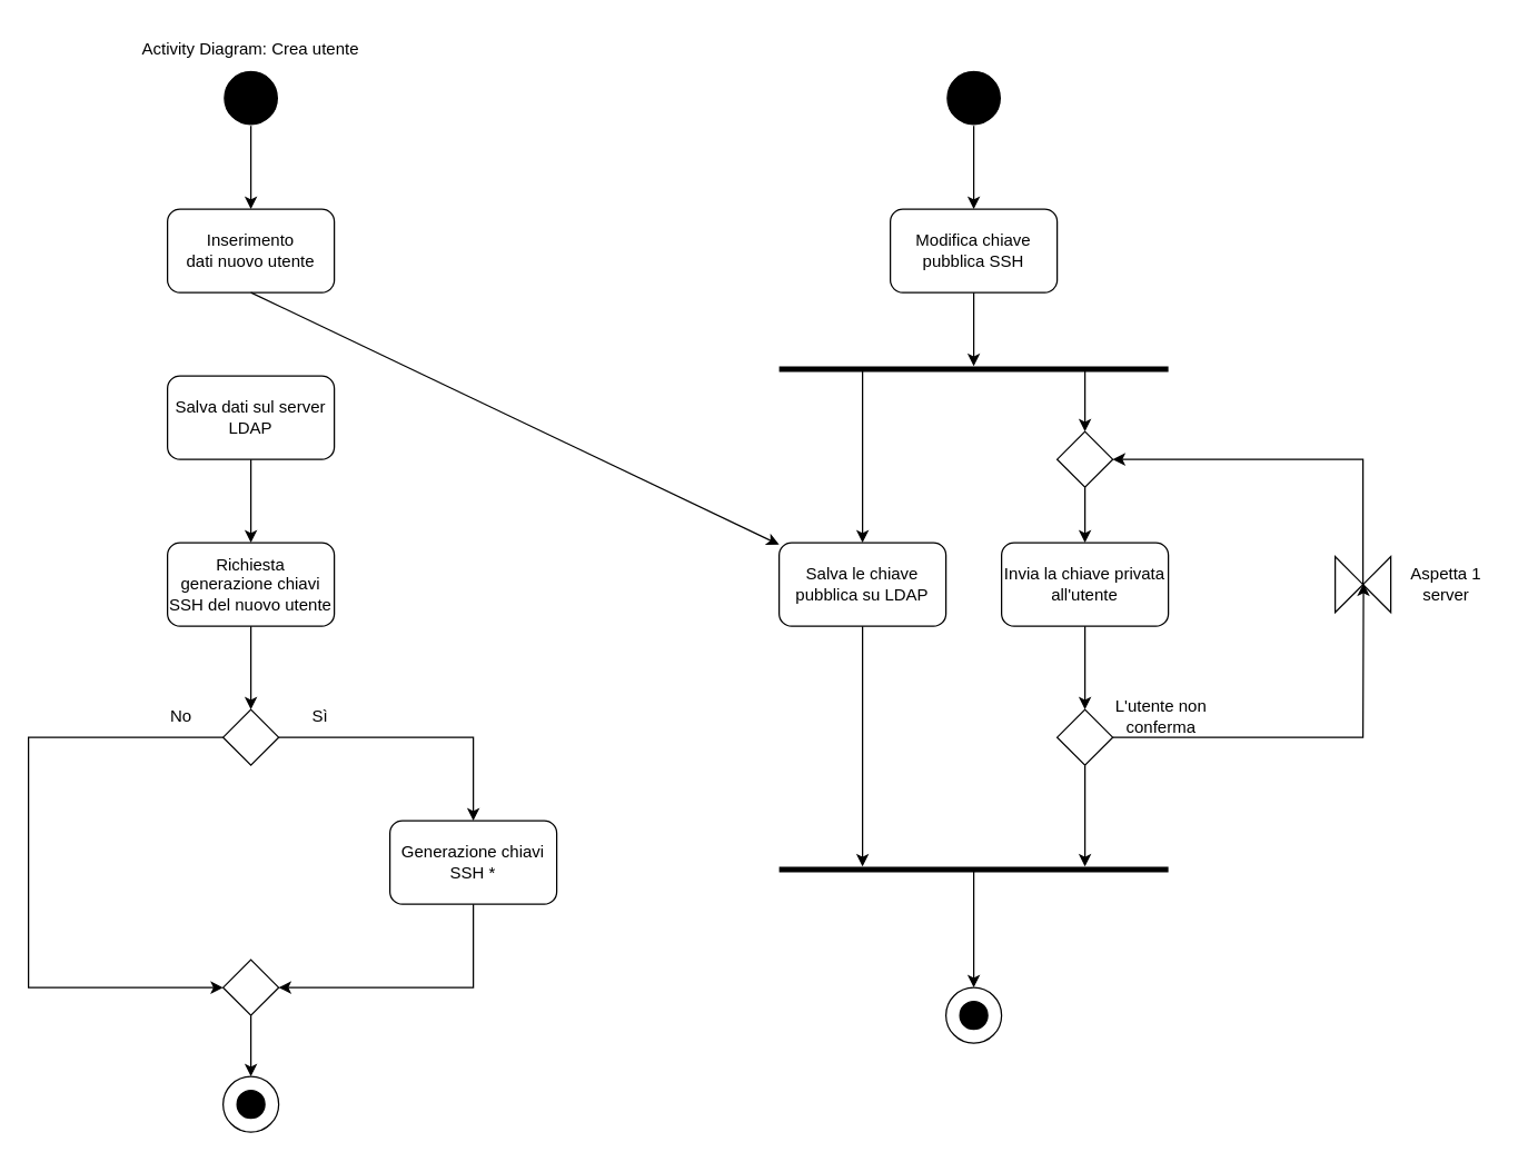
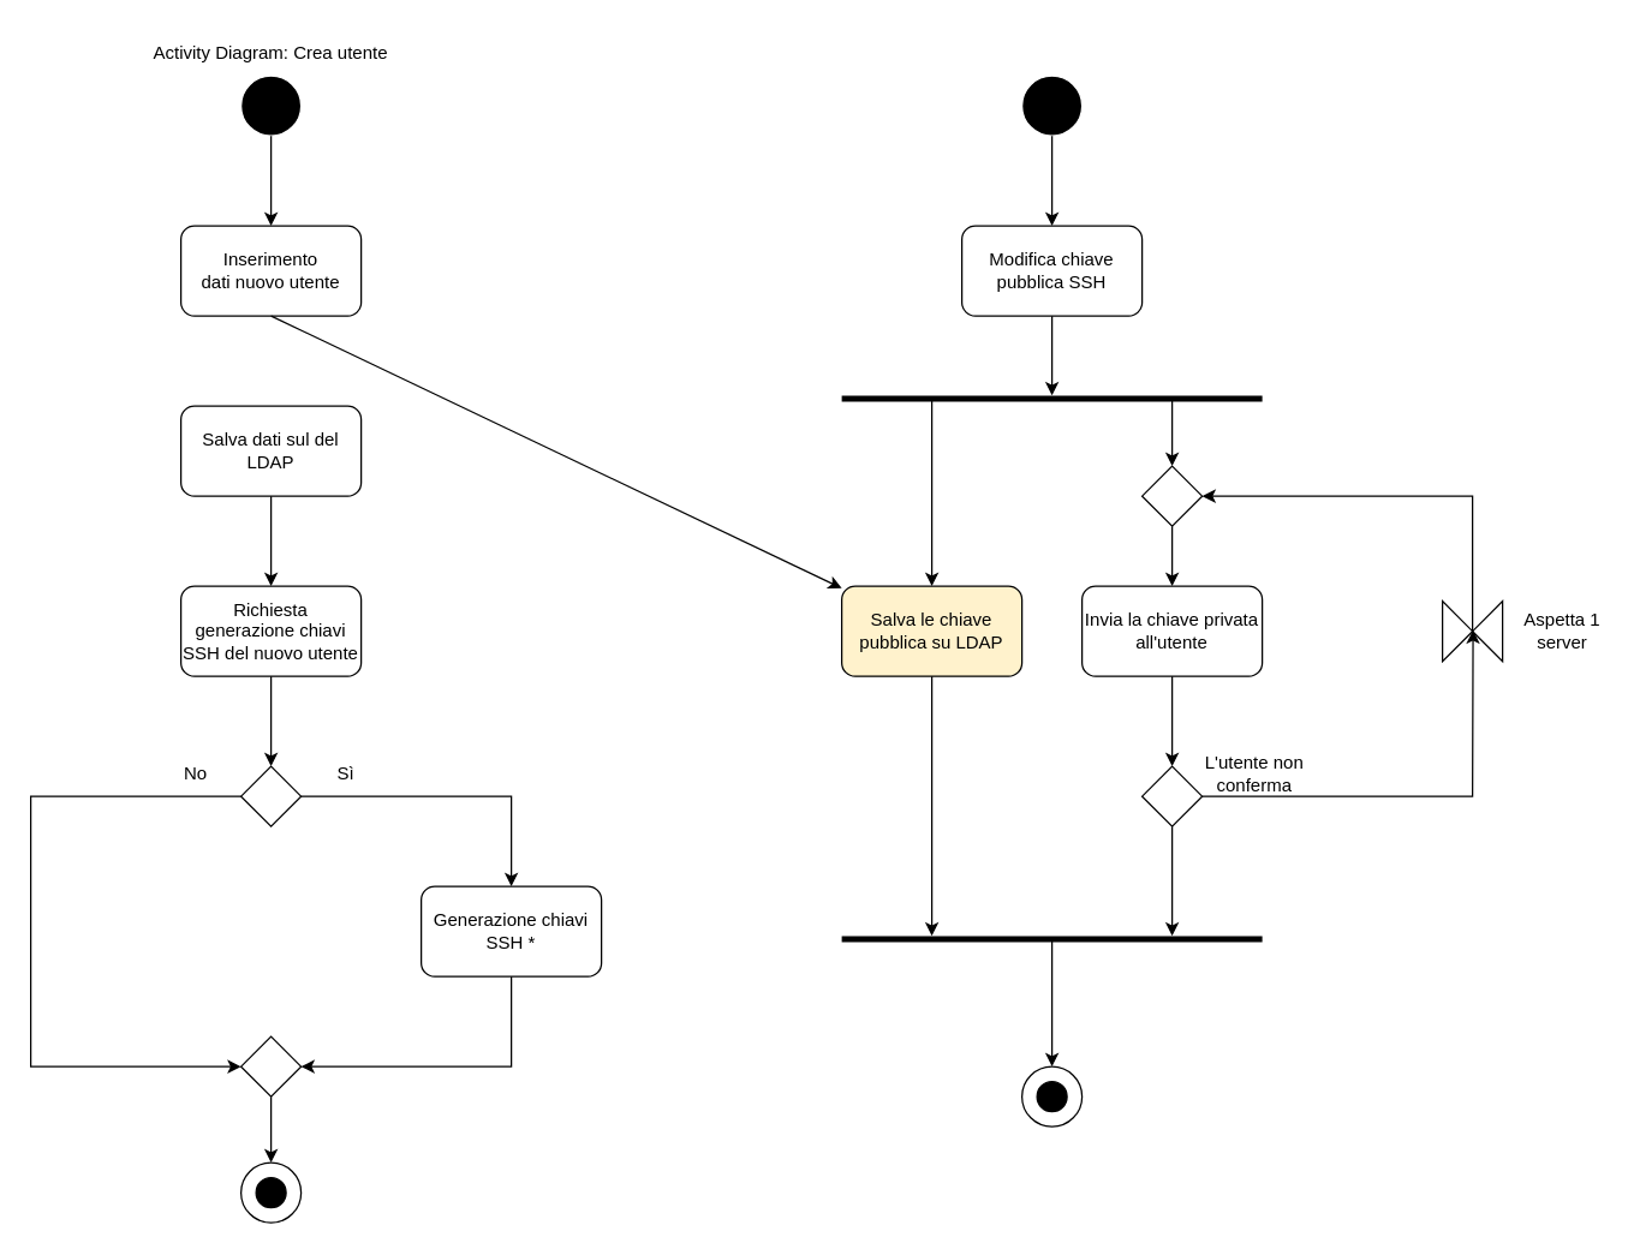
  <mxCell id="0" />
  <mxCell id="1" parent="0" />
  <mxCell id="2" value="" style="ellipse;whiteSpace=wrap;html=1;aspect=fixed;fillStyle=auto;fillColor=#000000;strokeColor=#FFFFFF;" vertex="1" parent="1"><mxGeometry x="160" y="50" width="40" height="40" as="geometry" /></mxCell>
  <mxCell id="3" value="&lt;div&gt;Inserimento&lt;/div&gt;&lt;div&gt;dati nuovo utente&lt;/div&gt;" style="rounded=1;whiteSpace=wrap;html=1;" vertex="1" parent="1"><mxGeometry x="120" y="150" width="120" height="60" as="geometry" /></mxCell>
  <mxCell id="4" value="" style="endArrow=classic;html=1;rounded=0;exitX=0.5;exitY=1;exitDx=0;exitDy=0;entryX=0.5;entryY=0;entryDx=0;entryDy=0;" edge="1" parent="1" source="2" target="3"><mxGeometry width="50" height="50" relative="1" as="geometry"><mxPoint x="50" y="110" as="sourcePoint" /><mxPoint x="100" y="60" as="targetPoint" /></mxGeometry></mxCell>
- <mxCell id="5" value="Salva dati sul server LDAP" style="rounded=1;whiteSpace=wrap;html=1;" vertex="1" parent="1"><mxGeometry x="120" y="270" width="120" height="60" as="geometry" /></mxCell>
+ <mxCell id="5" value="Salva dati sul del LDAP" style="rounded=1;whiteSpace=wrap;html=1;" vertex="1" parent="1"><mxGeometry x="120" y="270" width="120" height="60" as="geometry" /></mxCell>
  <mxCell id="6" value="" style="endArrow=classic;html=1;rounded=0;exitX=0.5;exitY=1;exitDx=0;exitDy=0;" edge="1" parent="1" source="3" target="26"><mxGeometry width="50" height="50" relative="1" as="geometry"><mxPoint x="90" y="250" as="sourcePoint" /><mxPoint x="140" y="200" as="targetPoint" /></mxGeometry></mxCell>
  <mxCell id="7" value="" style="endArrow=classic;html=1;rounded=0;exitX=0.5;exitY=1;exitDx=0;exitDy=0;" edge="1" parent="1" source="5"><mxGeometry width="50" height="50" relative="1" as="geometry"><mxPoint x="280" y="490" as="sourcePoint" /><mxPoint x="180" y="390" as="targetPoint" /></mxGeometry></mxCell>
  <mxCell id="8" value="Richiesta generazione chiavi SSH del nuovo utente" style="rounded=1;whiteSpace=wrap;html=1;" vertex="1" parent="1"><mxGeometry x="120" y="390" width="120" height="60" as="geometry" /></mxCell>
  <mxCell id="9" value="" style="endArrow=classic;html=1;rounded=0;exitX=0.5;exitY=1;exitDx=0;exitDy=0;entryX=0.5;entryY=0;entryDx=0;entryDy=0;" edge="1" parent="1" source="8" target="10"><mxGeometry width="50" height="50" relative="1" as="geometry"><mxPoint x="160" y="590" as="sourcePoint" /><mxPoint x="180" y="550" as="targetPoint" /></mxGeometry></mxCell>
  <mxCell id="10" value="" style="rhombus;whiteSpace=wrap;html=1;" vertex="1" parent="1"><mxGeometry x="160" y="510" width="40" height="40" as="geometry" /></mxCell>
  <mxCell id="11" value="" style="endArrow=classic;html=1;rounded=0;exitX=1;exitY=0.5;exitDx=0;exitDy=0;entryX=0.5;entryY=0;entryDx=0;entryDy=0;" edge="1" parent="1" source="10" target="14"><mxGeometry width="50" height="50" relative="1" as="geometry"><mxPoint x="340" y="570" as="sourcePoint" /><mxPoint x="360" y="530" as="targetPoint" /><Array as="points"><mxPoint x="340" y="530" /></Array></mxGeometry></mxCell>
  <mxCell id="12" value="" style="endArrow=classic;html=1;rounded=0;exitX=0;exitY=0.5;exitDx=0;exitDy=0;entryX=0;entryY=0.5;entryDx=0;entryDy=0;" edge="1" parent="1" source="10" target="13"><mxGeometry width="50" height="50" relative="1" as="geometry"><mxPoint x="90" y="560" as="sourcePoint" /><mxPoint x="150" y="650" as="targetPoint" /><Array as="points"><mxPoint x="20" y="530" /><mxPoint x="20" y="710" /></Array></mxGeometry></mxCell>
  <mxCell id="13" value="" style="rhombus;whiteSpace=wrap;html=1;" vertex="1" parent="1"><mxGeometry x="160" y="690" width="40" height="40" as="geometry" /></mxCell>
  <mxCell id="14" value="Generazione chiavi SSH *" style="rounded=1;whiteSpace=wrap;html=1;" vertex="1" parent="1"><mxGeometry x="280" y="590" width="120" height="60" as="geometry" /></mxCell>
  <mxCell id="15" value="" style="endArrow=classic;html=1;rounded=0;exitX=0.5;exitY=1;exitDx=0;exitDy=0;entryX=1;entryY=0.5;entryDx=0;entryDy=0;" edge="1" parent="1" source="14" target="13"><mxGeometry width="50" height="50" relative="1" as="geometry"><mxPoint x="340" y="770" as="sourcePoint" /><mxPoint x="360" y="710" as="targetPoint" /><Array as="points"><mxPoint x="340" y="710" /></Array></mxGeometry></mxCell>
  <mxCell id="16" value="Sì" style="text;html=1;strokeColor=none;fillColor=none;align=center;verticalAlign=middle;whiteSpace=wrap;rounded=0;" vertex="1" parent="1"><mxGeometry x="200" y="500" width="60" height="30" as="geometry" /></mxCell>
  <mxCell id="17" value="No" style="text;html=1;strokeColor=none;fillColor=none;align=center;verticalAlign=middle;whiteSpace=wrap;rounded=0;" vertex="1" parent="1"><mxGeometry x="100" y="500" width="60" height="30" as="geometry" /></mxCell>
  <mxCell id="18" value="" style="endArrow=classic;html=1;rounded=0;exitX=0.5;exitY=1;exitDx=0;exitDy=0;" edge="1" parent="1" source="13"><mxGeometry width="50" height="50" relative="1" as="geometry"><mxPoint x="-30" y="710" as="sourcePoint" /><mxPoint x="180" y="774" as="targetPoint" /></mxGeometry></mxCell>
  <mxCell id="19" value="" style="ellipse;whiteSpace=wrap;html=1;aspect=fixed;" vertex="1" parent="1"><mxGeometry x="160" y="774" width="40" height="40" as="geometry" /></mxCell>
  <mxCell id="20" value="" style="ellipse;whiteSpace=wrap;html=1;aspect=fixed;fillColor=#000000;" vertex="1" parent="1"><mxGeometry x="170" y="784" width="20" height="20" as="geometry" /></mxCell>
  <mxCell id="21" value="" style="ellipse;whiteSpace=wrap;html=1;aspect=fixed;fillStyle=auto;fillColor=#000000;strokeColor=#FFFFFF;" vertex="1" parent="1"><mxGeometry x="680" y="50" width="40" height="40" as="geometry" /></mxCell>
  <mxCell id="22" value="Modifica chiave pubblica SSH" style="rounded=1;whiteSpace=wrap;html=1;" vertex="1" parent="1"><mxGeometry x="640" y="150" width="120" height="60" as="geometry" /></mxCell>
  <mxCell id="23" value="" style="endArrow=classic;html=1;rounded=0;exitX=0.5;exitY=1;exitDx=0;exitDy=0;entryX=0.5;entryY=0;entryDx=0;entryDy=0;" edge="1" parent="1" source="21" target="22"><mxGeometry width="50" height="50" relative="1" as="geometry"><mxPoint x="410" y="230" as="sourcePoint" /><mxPoint x="460" y="180" as="targetPoint" /></mxGeometry></mxCell>
  <mxCell id="24" value="" style="line;strokeWidth=4;html=1;perimeter=backbonePerimeter;points=[];outlineConnect=0;" vertex="1" parent="1"><mxGeometry x="560" y="260" width="280" height="10" as="geometry" /></mxCell>
  <mxCell id="25" value="" style="endArrow=classic;html=1;rounded=0;exitX=0.5;exitY=1;exitDx=0;exitDy=0;" edge="1" parent="1" source="22" target="24"><mxGeometry width="50" height="50" relative="1" as="geometry"><mxPoint x="440" y="290" as="sourcePoint" /><mxPoint x="490" y="240" as="targetPoint" /></mxGeometry></mxCell>
- <mxCell id="26" value="Salva le chiave pubblica su LDAP" style="rounded=1;whiteSpace=wrap;html=1;" vertex="1" parent="1"><mxGeometry x="560" y="390" width="120" height="60" as="geometry" /></mxCell>
+ <mxCell id="26" value="Salva le chiave pubblica su LDAP" style="rounded=1;whiteSpace=wrap;html=1;fillColor=#fff2cc;" vertex="1" parent="1"><mxGeometry x="560" y="390" width="120" height="60" as="geometry" /></mxCell>
  <mxCell id="27" value="" style="endArrow=classic;html=1;rounded=0;entryX=0.5;entryY=0;entryDx=0;entryDy=0;" edge="1" parent="1" source="24" target="26"><mxGeometry width="50" height="50" relative="1" as="geometry"><mxPoint x="460" y="280" as="sourcePoint" /><mxPoint x="510" y="440" as="targetPoint" /></mxGeometry></mxCell>
  <mxCell id="28" value="" style="endArrow=classic;html=1;rounded=0;entryX=0.5;entryY=0;entryDx=0;entryDy=0;" edge="1" parent="1" source="24"><mxGeometry width="50" height="50" relative="1" as="geometry"><mxPoint x="620" y="500" as="sourcePoint" /><mxPoint x="780" y="310" as="targetPoint" /></mxGeometry></mxCell>
  <mxCell id="29" value="" style="endArrow=classic;html=1;rounded=0;exitX=0.5;exitY=1;exitDx=0;exitDy=0;" edge="1" parent="1" source="26" target="30"><mxGeometry width="50" height="50" relative="1" as="geometry"><mxPoint x="650" y="490" as="sourcePoint" /><mxPoint x="700" y="440" as="targetPoint" /></mxGeometry></mxCell>
  <mxCell id="30" value="" style="line;strokeWidth=4;html=1;perimeter=backbonePerimeter;points=[];outlineConnect=0;" vertex="1" parent="1"><mxGeometry x="560" y="620" width="280" height="10" as="geometry" /></mxCell>
  <mxCell id="31" value="Aspetta 1 server" style="text;html=1;strokeColor=none;fillColor=none;align=center;verticalAlign=middle;whiteSpace=wrap;rounded=0;" vertex="1" parent="1"><mxGeometry x="1010" y="405" width="60" height="30" as="geometry" /></mxCell>
  <mxCell id="32" value="Invia la chiave privata all'utente" style="rounded=1;whiteSpace=wrap;html=1;" vertex="1" parent="1"><mxGeometry x="720" y="390" width="120" height="60" as="geometry" /></mxCell>
  <mxCell id="33" value="" style="endArrow=classic;html=1;rounded=0;exitX=0.5;exitY=1;exitDx=0;exitDy=0;" edge="1" parent="1" source="32"><mxGeometry width="50" height="50" relative="1" as="geometry"><mxPoint x="630" y="460" as="sourcePoint" /><mxPoint x="780" y="510" as="targetPoint" /></mxGeometry></mxCell>
  <mxCell id="34" value="" style="rhombus;whiteSpace=wrap;html=1;" vertex="1" parent="1"><mxGeometry x="760" y="510" width="40" height="40" as="geometry" /></mxCell>
  <mxCell id="35" value="" style="endArrow=classic;html=1;rounded=0;exitX=0.5;exitY=1;exitDx=0;exitDy=0;" edge="1" parent="1" source="34" target="30"><mxGeometry width="50" height="50" relative="1" as="geometry"><mxPoint x="700" y="680" as="sourcePoint" /><mxPoint x="780" y="670" as="targetPoint" /></mxGeometry></mxCell>
  <mxCell id="36" value="L'utente non conferma" style="text;html=1;strokeColor=none;fillColor=none;align=center;verticalAlign=middle;whiteSpace=wrap;rounded=0;" vertex="1" parent="1"><mxGeometry x="800" y="500" width="70" height="30" as="geometry" /></mxCell>
  <mxCell id="37" value="" style="rhombus;whiteSpace=wrap;html=1;" vertex="1" parent="1"><mxGeometry x="760" y="310" width="40" height="40" as="geometry" /></mxCell>
  <mxCell id="38" value="" style="endArrow=classic;html=1;rounded=0;exitX=0.5;exitY=1;exitDx=0;exitDy=0;" edge="1" parent="1" source="37"><mxGeometry width="50" height="50" relative="1" as="geometry"><mxPoint x="920" y="370" as="sourcePoint" /><mxPoint x="780" y="390" as="targetPoint" /></mxGeometry></mxCell>
  <mxCell id="39" value="" style="endArrow=classic;html=1;rounded=0;entryX=1;entryY=0.5;entryDx=0;entryDy=0;exitX=0.5;exitY=0.5;exitDx=0;exitDy=0;exitPerimeter=0;" edge="1" parent="1" source="40" target="37"><mxGeometry width="50" height="50" relative="1" as="geometry"><mxPoint x="1060" y="330" as="sourcePoint" /><mxPoint x="1080" y="330" as="targetPoint" /><Array as="points"><mxPoint x="980" y="330" /></Array></mxGeometry></mxCell>
  <mxCell id="40" value="" style="shape=collate;whiteSpace=wrap;html=1;rotation=90;direction=west;" vertex="1" parent="1"><mxGeometry x="960" y="400" width="40" height="40" as="geometry" /></mxCell>
  <mxCell id="41" value="" style="endArrow=classic;html=1;rounded=0;exitX=1;exitY=0.5;exitDx=0;exitDy=0;entryX=0.518;entryY=0.509;entryDx=0;entryDy=0;entryPerimeter=0;" edge="1" parent="1" source="34" target="40"><mxGeometry width="50" height="50" relative="1" as="geometry"><mxPoint x="1020" y="570" as="sourcePoint" /><mxPoint x="1060" y="420" as="targetPoint" /><Array as="points"><mxPoint x="980" y="530" /></Array></mxGeometry></mxCell>
  <mxCell id="42" value="" style="endArrow=classic;html=1;rounded=0;entryX=0.5;entryY=0;entryDx=0;entryDy=0;" edge="1" parent="1" source="30" target="43"><mxGeometry width="50" height="50" relative="1" as="geometry"><mxPoint x="660" y="680" as="sourcePoint" /><mxPoint x="520" y="520" as="targetPoint" /></mxGeometry></mxCell>
  <mxCell id="43" value="" style="ellipse;whiteSpace=wrap;html=1;aspect=fixed;" vertex="1" parent="1"><mxGeometry x="680" y="710" width="40" height="40" as="geometry" /></mxCell>
  <mxCell id="44" value="" style="ellipse;whiteSpace=wrap;html=1;aspect=fixed;fillColor=#000000;" vertex="1" parent="1"><mxGeometry x="690" y="720" width="20" height="20" as="geometry" /></mxCell>
  <mxCell id="45" value="Activity Diagram: Crea utente" style="text;html=1;strokeColor=none;fillColor=none;align=center;verticalAlign=middle;whiteSpace=wrap;rounded=0;" vertex="1" parent="1"><mxGeometry x="100" y="20" width="160" height="30" as="geometry" /></mxCell>
